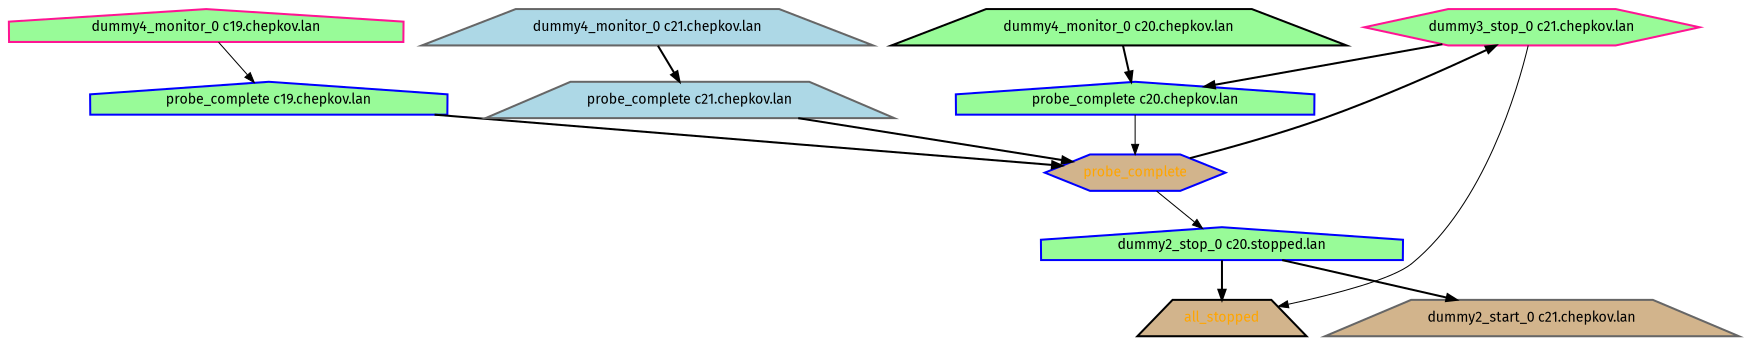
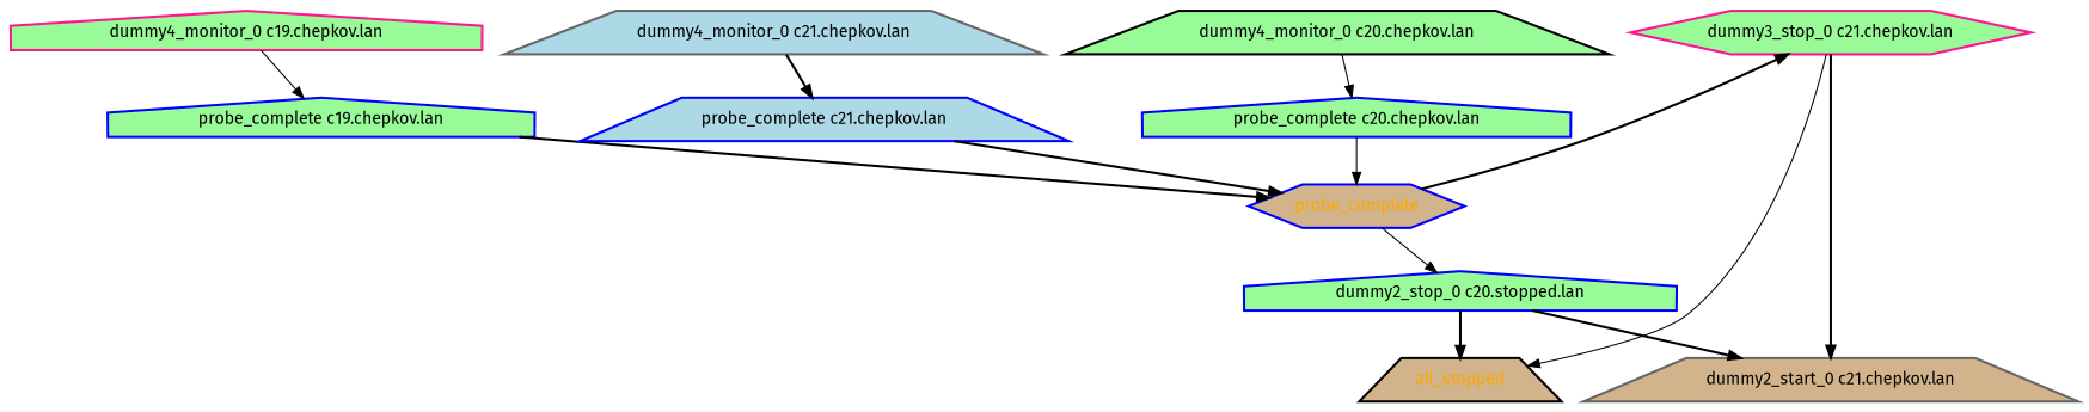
  digraph {
    fontname="Fira Sans"
    node [color=blue fillcolor=palegreen fontcolor=black fontname="Fira Sans" shape=trapezium style="bold,filled"]
    edge [fontname="Fira Sans" style=bold]
    all_stopped [color=black fillcolor=tan fontcolor=orange]
    "dummy2_start_0 c21.chepkov.lan" [color=gray40 fillcolor=tan]
    n3 [label="dummy2_stop_0 c20.stopped.lan" shape=house]
    "dummy3_stop_0 c21.chepkov.lan" [color=deeppink shape=hexagon]
    "dummy4_monitor_0 c19.chepkov.lan" [color=deeppink shape=house]
    "probe_complete c19.chepkov.lan" [shape=house]
    probe_complete [fillcolor=tan fontcolor=orange shape=hexagon]
    "dummy4_monitor_0 c20.chepkov.lan" [color=black]
    "probe_complete c20.chepkov.lan" [shape=house]
    "dummy4_monitor_0 c21.chepkov.lan" [color=gray40 fillcolor=lightblue]
-   "probe_complete c21.chepkov.lan" [color=gray40 fillcolor=lightblue]
+   "probe_complete c21.chepkov.lan" [fillcolor=lightblue]
    n3 -> all_stopped
    n3 -> "dummy2_start_0 c21.chepkov.lan"
    "dummy3_stop_0 c21.chepkov.lan" -> all_stopped [style=solid]
-   "dummy3_stop_0 c21.chepkov.lan" -> "probe_complete c20.chepkov.lan"
+   "dummy3_stop_0 c21.chepkov.lan" -> "dummy2_start_0 c21.chepkov.lan"
    "dummy4_monitor_0 c19.chepkov.lan" -> "probe_complete c19.chepkov.lan" [style=solid]
    "probe_complete c19.chepkov.lan" -> probe_complete
    probe_complete -> n3 [style=solid]
    probe_complete -> "dummy3_stop_0 c21.chepkov.lan"
-   "dummy4_monitor_0 c20.chepkov.lan" -> "probe_complete c20.chepkov.lan"
+   "dummy4_monitor_0 c20.chepkov.lan" -> "probe_complete c20.chepkov.lan" [style=solid]
    "probe_complete c20.chepkov.lan" -> probe_complete [style=solid]
    "dummy4_monitor_0 c21.chepkov.lan" -> "probe_complete c21.chepkov.lan"
    "probe_complete c21.chepkov.lan" -> probe_complete
  }
